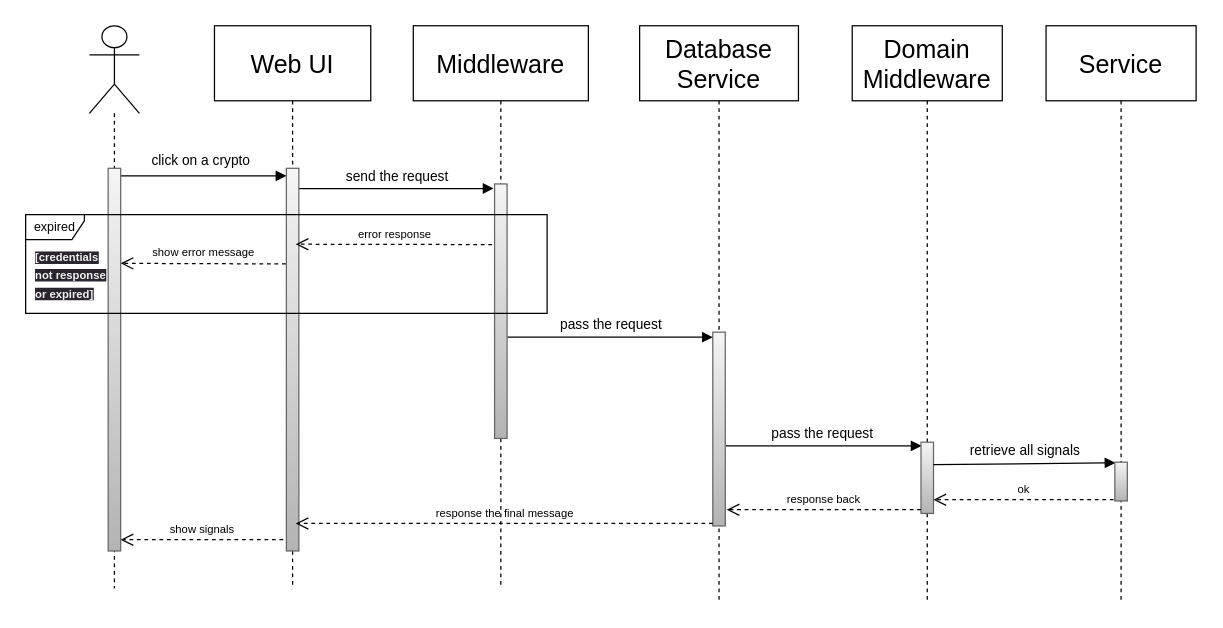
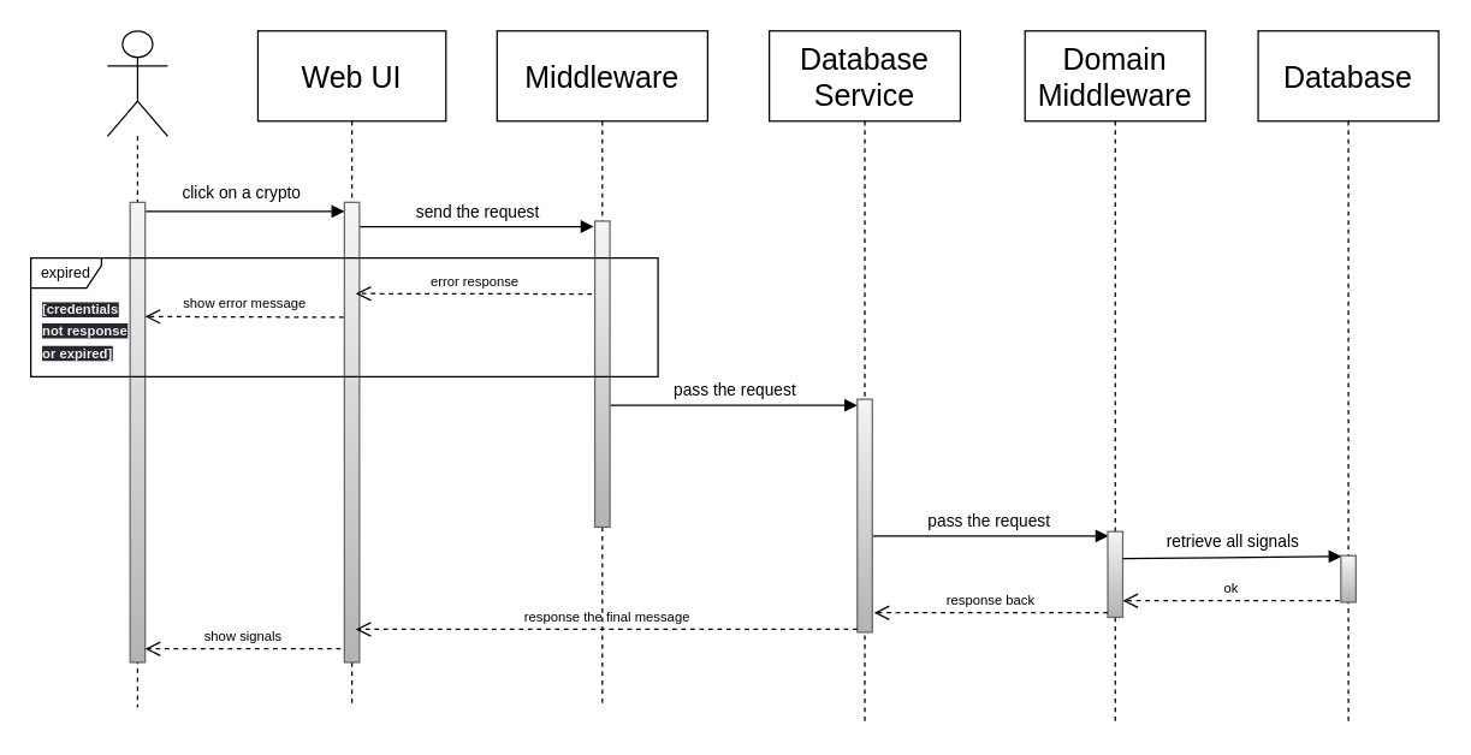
  <mxCell id="0" />
  <mxCell id="1" parent="0" />
  <mxCell id="2" value="" style="shape=umlLifeline;participant=umlActor;perimeter=lifelinePerimeter;whiteSpace=wrap;html=1;container=1;collapsible=0;recursiveResize=0;verticalAlign=top;spacingTop=36;outlineConnect=0;size=70;" vertex="1" parent="1"><mxGeometry x="71" y="20" width="40" height="450" as="geometry" /></mxCell>
  <mxCell id="3" value="&lt;font style=&quot;font-size: 20px;&quot;&gt;Web UI&lt;/font&gt;" style="shape=umlLifeline;perimeter=lifelinePerimeter;whiteSpace=wrap;html=1;container=1;collapsible=0;recursiveResize=0;outlineConnect=0;size=60;" vertex="1" parent="1"><mxGeometry x="171" y="20" width="125" height="450" as="geometry" /></mxCell>
  <mxCell id="4" value="send the request" style="html=1;verticalAlign=bottom;endArrow=block;entryX=-0.084;entryY=0.029;entryDx=0;entryDy=0;entryPerimeter=0;labelBackgroundColor=none;" edge="1" parent="3" source="5"><mxGeometry width="80" relative="1" as="geometry"><mxPoint x="60" y="130" as="sourcePoint" /><mxPoint x="223.16" y="130.15" as="targetPoint" /></mxGeometry></mxCell>
  <mxCell id="5" value="" style="html=1;points=[];perimeter=orthogonalPerimeter;verticalAlign=middle;fillStyle=auto;rounded=0;glass=0;shadow=0;fillColor=#f5f5f5;gradientColor=#b3b3b3;strokeColor=#666666;" vertex="1" parent="3"><mxGeometry x="57.5" y="114" width="10" height="306" as="geometry" /></mxCell>
  <mxCell id="6" value="&lt;font style=&quot;&quot;&gt;&lt;font style=&quot;font-size: 20px;&quot;&gt;Middleware&lt;/font&gt;&lt;br&gt;&lt;/font&gt;" style="shape=umlLifeline;perimeter=lifelinePerimeter;whiteSpace=wrap;html=1;container=1;collapsible=0;recursiveResize=0;outlineConnect=0;size=60;" vertex="1" parent="1"><mxGeometry x="330" y="20" width="140" height="450" as="geometry" /></mxCell>
  <mxCell id="7" value="" style="html=1;points=[];perimeter=orthogonalPerimeter;fontSize=11;fillColor=#f5f5f5;gradientColor=#b3b3b3;strokeColor=#666666;" vertex="1" parent="6"><mxGeometry x="65" y="126.5" width="10" height="203.5" as="geometry" /></mxCell>
  <mxCell id="8" value="&lt;span style=&quot;font-size: 20px;&quot;&gt;Domain&lt;br&gt;Middleware&lt;br&gt;&lt;/span&gt;" style="shape=umlLifeline;perimeter=lifelinePerimeter;whiteSpace=wrap;html=1;container=1;collapsible=0;recursiveResize=0;outlineConnect=0;size=60;" vertex="1" parent="1"><mxGeometry x="681" y="20" width="120" height="460" as="geometry" /></mxCell>
  <mxCell id="9" value="&lt;font style=&quot;font-size: 11px;&quot;&gt;pass the request&lt;br&gt;&lt;/font&gt;" style="html=1;verticalAlign=bottom;endArrow=block;fontSize=14;labelBackgroundColor=none;entryX=0.043;entryY=0.088;entryDx=0;entryDy=0;entryPerimeter=0;" edge="1" parent="8"><mxGeometry relative="1" as="geometry"><mxPoint x="-101.5" y="336" as="sourcePoint" /><mxPoint x="55.43" y="335.936" as="targetPoint" /></mxGeometry></mxCell>
  <mxCell id="10" value="" style="html=1;points=[];perimeter=orthogonalPerimeter;rounded=0;shadow=0;glass=0;sketch=0;fillStyle=auto;fontSize=14;fillColor=#f5f5f5;gradientColor=#b3b3b3;strokeColor=#666666;" vertex="1" parent="8"><mxGeometry x="55" y="333" width="10" height="57" as="geometry" /></mxCell>
  <mxCell id="11" value="&lt;font style=&quot;font-size: 11px;&quot;&gt;click on a crypto&lt;br&gt;&lt;/font&gt;" style="html=1;verticalAlign=bottom;endArrow=block;fontSize=22;labelBackgroundColor=none;" edge="1" parent="1" target="5"><mxGeometry x="0.004" width="80" relative="1" as="geometry"><mxPoint x="91" y="140" as="sourcePoint" /><mxPoint x="221" y="140" as="targetPoint" /><Array as="points" /><mxPoint as="offset" /></mxGeometry></mxCell>
  <mxCell id="12" value="&lt;font style=&quot;font-size: 20px;&quot;&gt;Database Service&lt;/font&gt;" style="shape=umlLifeline;perimeter=lifelinePerimeter;whiteSpace=wrap;html=1;container=1;collapsible=0;recursiveResize=0;outlineConnect=0;size=60;" vertex="1" parent="1"><mxGeometry x="511" y="20" width="127" height="460" as="geometry" /></mxCell>
  <mxCell id="13" value="" style="html=1;points=[];perimeter=orthogonalPerimeter;rounded=0;shadow=0;glass=0;sketch=0;fillStyle=auto;fontSize=14;fillColor=#f5f5f5;gradientColor=#b3b3b3;strokeColor=#666666;" vertex="1" parent="12"><mxGeometry x="58.5" y="245" width="10" height="155" as="geometry" /></mxCell>
  <mxCell id="14" value="" style="html=1;points=[];perimeter=orthogonalPerimeter;fillColor=#f5f5f5;gradientColor=#b3b3b3;strokeColor=#666666;" vertex="1" parent="1"><mxGeometry x="86" y="134" width="10" height="306" as="geometry" /></mxCell>
- <mxCell id="15" value="&lt;span style=&quot;font-size: 20px;&quot;&gt;Service&lt;br&gt;&lt;/span&gt;" style="shape=umlLifeline;perimeter=lifelinePerimeter;whiteSpace=wrap;html=1;container=1;collapsible=0;recursiveResize=0;outlineConnect=0;size=60;" vertex="1" parent="1"><mxGeometry x="836" y="20" width="120" height="460" as="geometry" /></mxCell>
+ <mxCell id="15" value="&lt;span style=&quot;font-size: 20px;&quot;&gt;Database&lt;br&gt;&lt;/span&gt;" style="shape=umlLifeline;perimeter=lifelinePerimeter;whiteSpace=wrap;html=1;container=1;collapsible=0;recursiveResize=0;outlineConnect=0;size=60;" vertex="1" parent="1"><mxGeometry x="836" y="20" width="120" height="460" as="geometry" /></mxCell>
  <mxCell id="16" value="&lt;font style=&quot;font-size: 11px;&quot;&gt;retrieve all signals&lt;br&gt;&lt;/font&gt;" style="html=1;verticalAlign=bottom;endArrow=block;fontSize=14;labelBackgroundColor=none;entryX=0.044;entryY=0.016;entryDx=0;entryDy=0;entryPerimeter=0;" edge="1" parent="15" target="17"><mxGeometry relative="1" as="geometry"><mxPoint x="-90" y="351" as="sourcePoint" /><mxPoint x="64" y="351" as="targetPoint" /></mxGeometry></mxCell>
  <mxCell id="17" value="" style="html=1;points=[];perimeter=orthogonalPerimeter;rounded=0;shadow=0;glass=0;sketch=0;fillStyle=auto;fontSize=14;fillColor=#f5f5f5;gradientColor=#b3b3b3;strokeColor=#666666;" vertex="1" parent="15"><mxGeometry x="55" y="349" width="10" height="31" as="geometry" /></mxCell>
  <mxCell id="18" value="ok" style="html=1;verticalAlign=bottom;endArrow=open;dashed=1;endSize=8;labelBackgroundColor=none;fontSize=9;exitX=-0.1;exitY=0.968;exitDx=0;exitDy=0;exitPerimeter=0;" edge="1" parent="15" source="17"><mxGeometry relative="1" as="geometry"><mxPoint x="50" y="379" as="sourcePoint" /><mxPoint x="-90.0" y="379.004" as="targetPoint" /></mxGeometry></mxCell>
  <mxCell id="19" value="show signals" style="html=1;verticalAlign=bottom;endArrow=open;dashed=1;endSize=8;labelBackgroundColor=none;fontSize=9;" edge="1" parent="1"><mxGeometry relative="1" as="geometry"><mxPoint x="226" y="431" as="sourcePoint" /><mxPoint x="96" y="431.004" as="targetPoint" /></mxGeometry></mxCell>
  <mxCell id="20" value="expired" style="shape=umlFrame;whiteSpace=wrap;html=1;fontSize=10;width=47;height=20;" vertex="1" parent="1"><mxGeometry x="20" y="171" width="417" height="79" as="geometry" /></mxCell>
  <mxCell id="21" value="error response" style="html=1;verticalAlign=bottom;endArrow=open;dashed=1;endSize=8;labelBackgroundColor=none;fontSize=9;entryX=0.518;entryY=0.3;entryDx=0;entryDy=0;entryPerimeter=0;" edge="1" parent="1" target="20"><mxGeometry relative="1" as="geometry"><mxPoint x="393" y="195" as="sourcePoint" /><mxPoint x="263" y="195.004" as="targetPoint" /></mxGeometry></mxCell>
  <mxCell id="22" value="show error message" style="html=1;verticalAlign=bottom;endArrow=open;dashed=1;endSize=8;labelBackgroundColor=none;fontSize=9;" edge="1" parent="1"><mxGeometry relative="1" as="geometry"><mxPoint x="227.99" y="210.47" as="sourcePoint" /><mxPoint x="96" y="210" as="targetPoint" /></mxGeometry></mxCell>
  <mxCell id="23" value="&lt;span style=&quot;border-color: rgb(0, 0, 0); color: rgb(240, 240, 240); font-family: Helvetica; font-style: normal; font-variant-ligatures: normal; font-variant-caps: normal; letter-spacing: normal; orphans: 2; text-indent: 0px; text-transform: none; widows: 2; word-spacing: 0px; -webkit-text-stroke-width: 0px; text-decoration-thickness: initial; text-decoration-style: initial; text-decoration-color: initial; font-size: 9px; font-weight: 700; text-align: center; background-color: rgb(42, 37, 47); float: none; display: inline !important;&quot;&gt;[credentials not response or expired&lt;/span&gt;&lt;span style=&quot;border-color: rgb(0, 0, 0); color: rgb(240, 240, 240); font-family: Helvetica; font-style: normal; font-variant-ligatures: normal; font-variant-caps: normal; letter-spacing: normal; orphans: 2; text-indent: 0px; text-transform: none; widows: 2; word-spacing: 0px; -webkit-text-stroke-width: 0px; text-decoration-thickness: initial; text-decoration-style: initial; text-decoration-color: initial; font-size: 9px; font-weight: 700; text-align: center; background-color: rgb(42, 37, 47); float: none; display: inline !important;&quot;&gt;]&lt;/span&gt;" style="text;whiteSpace=wrap;html=1;" vertex="1" parent="1"><mxGeometry x="26" y="191" width="60" height="40" as="geometry" /></mxCell>
  <mxCell id="24" value="&lt;font style=&quot;font-size: 11px;&quot;&gt;pass the request&lt;br&gt;&lt;/font&gt;" style="html=1;verticalAlign=bottom;endArrow=block;fontSize=14;labelBackgroundColor=none;" edge="1" parent="1"><mxGeometry relative="1" as="geometry"><mxPoint x="405.5" y="269" as="sourcePoint" /><mxPoint x="569.5" y="269" as="targetPoint" /></mxGeometry></mxCell>
  <mxCell id="25" value="response the final message" style="html=1;verticalAlign=bottom;endArrow=open;dashed=1;endSize=8;labelBackgroundColor=none;fontSize=9;exitX=-0.092;exitY=0.877;exitDx=0;exitDy=0;exitPerimeter=0;" edge="1" parent="1"><mxGeometry relative="1" as="geometry"><mxPoint x="569.5" y="418.004" as="sourcePoint" /><mxPoint x="236" y="418" as="targetPoint" /></mxGeometry></mxCell>
  <mxCell id="26" value="response back" style="html=1;verticalAlign=bottom;endArrow=open;dashed=1;endSize=8;labelBackgroundColor=none;fontSize=9;exitX=-0.1;exitY=0.968;exitDx=0;exitDy=0;exitPerimeter=0;entryX=1.117;entryY=0.986;entryDx=0;entryDy=0;entryPerimeter=0;" edge="1" parent="1"><mxGeometry relative="1" as="geometry"><mxPoint x="736" y="407.008" as="sourcePoint" /><mxPoint x="580.67" y="407.034" as="targetPoint" /></mxGeometry></mxCell>
